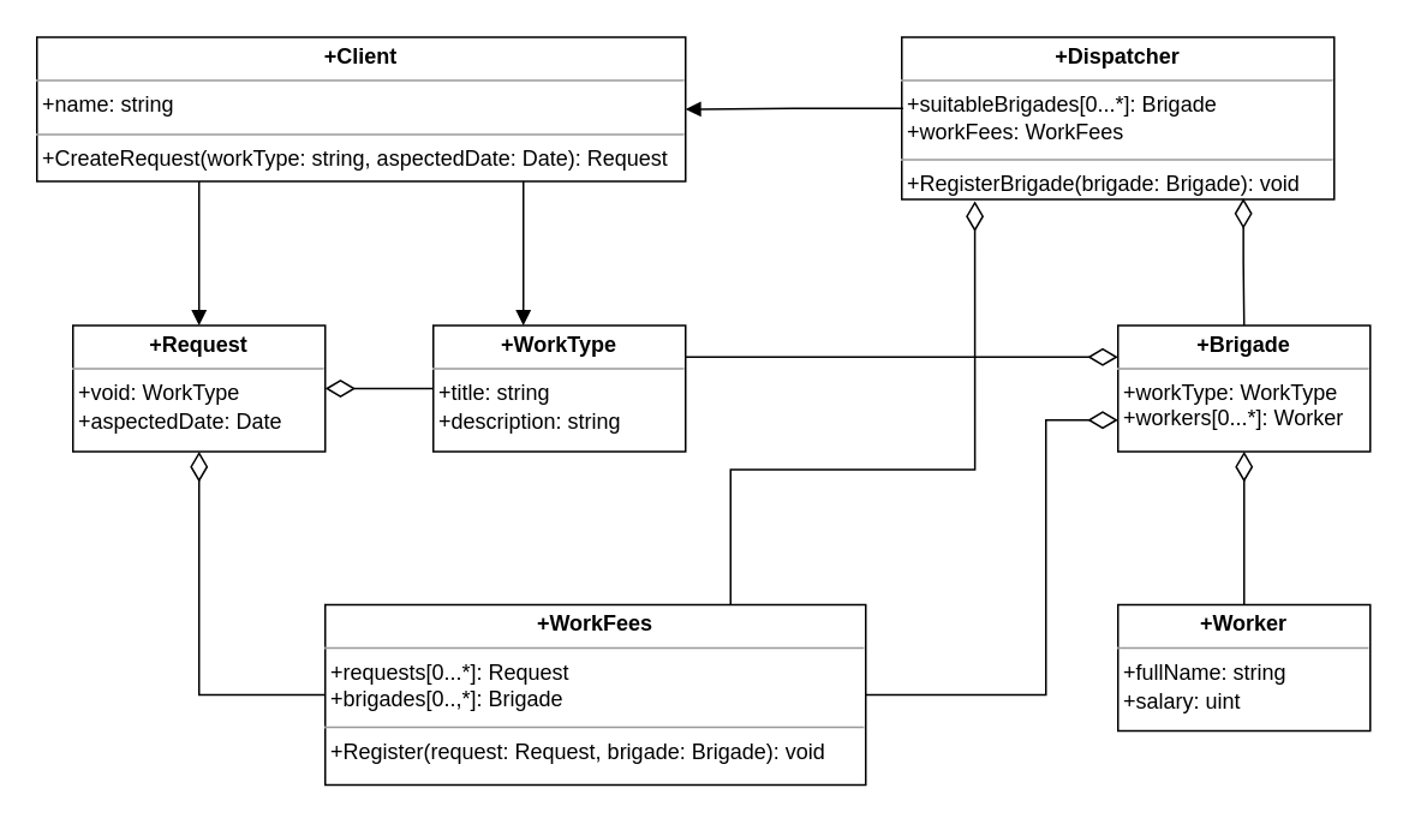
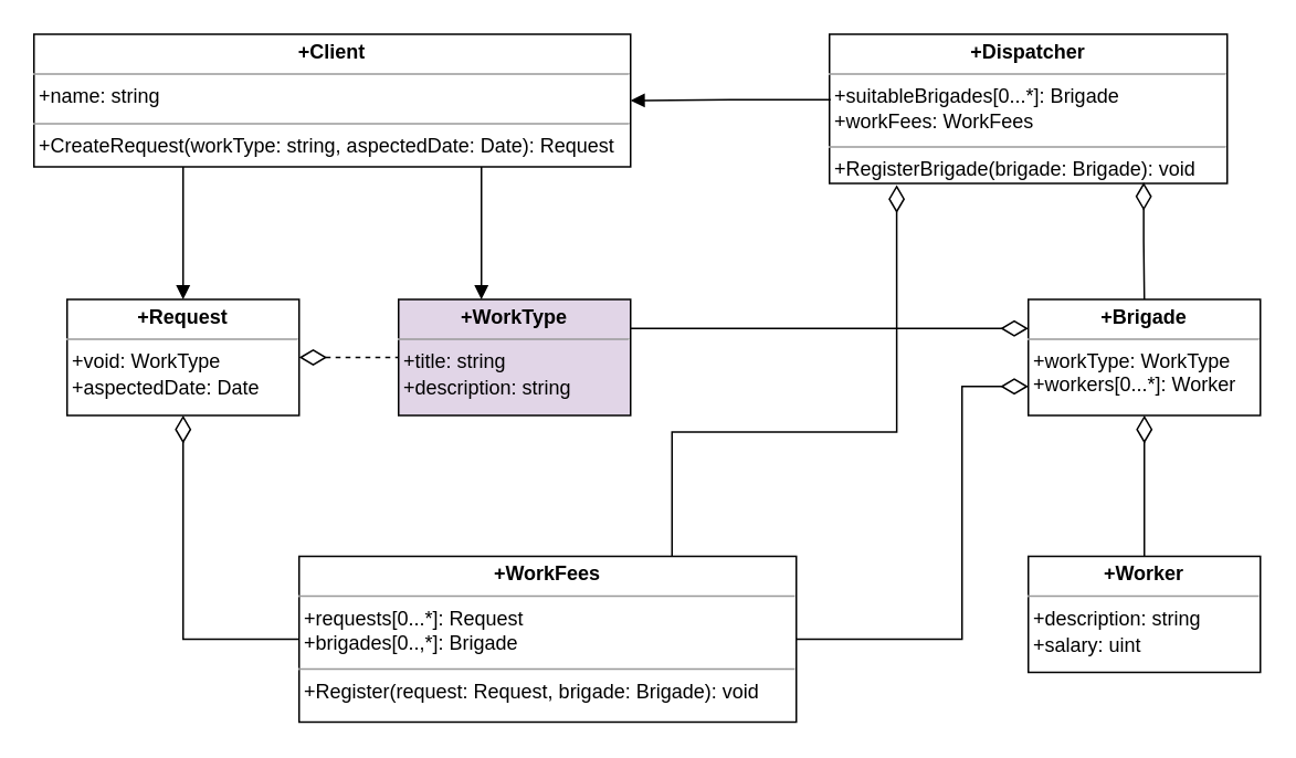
  <mxCell id="0" />
  <mxCell id="1" parent="0" />
  <mxCell id="2" value="&lt;p style=&quot;margin:0px;margin-top:4px;text-align:center;&quot;&gt;&lt;b&gt;+Client&lt;/b&gt;&lt;/p&gt;&lt;hr size=&quot;1&quot;&gt;&amp;nbsp;+name: string&lt;div style=&quot;height:2px;&quot;&gt;&lt;br&gt;&lt;/div&gt;&lt;hr size=&quot;1&quot;&gt;&lt;div style=&quot;height:2px;&quot;&gt;&amp;nbsp;+CreateRequest(workType: string, aspectedDate: Date): Request&lt;/div&gt;" style="verticalAlign=top;align=left;overflow=fill;fontSize=12;fontFamily=Helvetica;html=1;whiteSpace=wrap;" parent="1" vertex="1"><mxGeometry x="20" y="20" width="360" height="80" as="geometry" /></mxCell>
  <mxCell id="3" value="&lt;p style=&quot;margin:0px;margin-top:4px;text-align:center;&quot;&gt;&lt;b&gt;+Request&lt;/b&gt;&lt;/p&gt;&lt;hr size=&quot;1&quot;&gt;&lt;div style=&quot;height:2px;&quot;&gt;&amp;nbsp;+void: WorkType&lt;/div&gt;&lt;div style=&quot;height:2px;&quot;&gt;&lt;br&gt;&lt;/div&gt;&lt;div style=&quot;height:2px;&quot;&gt;&lt;br&gt;&lt;/div&gt;&lt;div style=&quot;height:2px;&quot;&gt;&lt;br&gt;&lt;/div&gt;&lt;div style=&quot;height:2px;&quot;&gt;&lt;br&gt;&lt;/div&gt;&lt;div style=&quot;height:2px;&quot;&gt;&lt;br&gt;&lt;/div&gt;&lt;div style=&quot;height:2px;&quot;&gt;&lt;br&gt;&lt;/div&gt;&lt;div style=&quot;height:2px;&quot;&gt;&lt;br&gt;&lt;/div&gt;&lt;div style=&quot;height:2px;&quot;&gt;&amp;nbsp;+aspectedDate: Date&lt;/div&gt;" style="verticalAlign=top;align=left;overflow=fill;fontSize=12;fontFamily=Helvetica;html=1;whiteSpace=wrap;" parent="1" vertex="1"><mxGeometry x="40" y="180" width="140" height="70" as="geometry" /></mxCell>
  <mxCell id="4" value="&lt;p style=&quot;margin:0px;margin-top:4px;text-align:center;&quot;&gt;&lt;b&gt;+Dispatcher&lt;/b&gt;&lt;/p&gt;&lt;hr size=&quot;1&quot;&gt;&amp;nbsp;+suitableBrigades[0...*]: Brigade&lt;br&gt;&amp;nbsp;+workFees: WorkFees&lt;br&gt;&lt;div style=&quot;height:2px;&quot;&gt;&lt;/div&gt;&lt;hr size=&quot;1&quot;&gt;&lt;div style=&quot;height:2px;&quot;&gt;&amp;nbsp;+RegisterBrigade(brigade: Brigade): void&lt;/div&gt;" style="verticalAlign=top;align=left;overflow=fill;fontSize=12;fontFamily=Helvetica;html=1;whiteSpace=wrap;" parent="1" vertex="1"><mxGeometry x="500" y="20" width="240" height="90" as="geometry" /></mxCell>
  <mxCell id="5" value="&lt;p style=&quot;margin:0px;margin-top:4px;text-align:center;&quot;&gt;&lt;b&gt;+Brigade&lt;/b&gt;&lt;/p&gt;&lt;hr size=&quot;1&quot;&gt;&lt;div style=&quot;height:2px;&quot;&gt;&amp;nbsp;+workType: WorkType&lt;/div&gt;&lt;div style=&quot;height:2px;&quot;&gt;&lt;br&gt;&lt;/div&gt;&lt;div style=&quot;height:2px;&quot;&gt;&lt;br&gt;&lt;/div&gt;&lt;div style=&quot;height:2px;&quot;&gt;&lt;br&gt;&lt;/div&gt;&lt;div style=&quot;height:2px;&quot;&gt;&lt;br&gt;&lt;/div&gt;&lt;div style=&quot;height:2px;&quot;&gt;&lt;br&gt;&lt;/div&gt;&lt;div style=&quot;height:2px;&quot;&gt;&lt;br&gt;&lt;/div&gt;&lt;div style=&quot;height:2px;&quot;&gt;&amp;nbsp;+workers[0...*]: Worker&lt;/div&gt;" style="verticalAlign=top;align=left;overflow=fill;fontSize=12;fontFamily=Helvetica;html=1;whiteSpace=wrap;" vertex="1" parent="1"><mxGeometry x="620" y="180" width="140" height="70" as="geometry" /></mxCell>
- <mxCell id="6" value="&lt;p style=&quot;margin:0px;margin-top:4px;text-align:center;&quot;&gt;&lt;b&gt;+WorkType&lt;/b&gt;&lt;/p&gt;&lt;hr size=&quot;1&quot;&gt;&lt;div style=&quot;height:2px;&quot;&gt;&amp;nbsp;+title: string&lt;/div&gt;&lt;div style=&quot;height:2px;&quot;&gt;&lt;br&gt;&lt;/div&gt;&lt;div style=&quot;height:2px;&quot;&gt;&lt;span style=&quot;white-space: pre;&quot;&gt;&#09;&lt;/span&gt;&lt;br&gt;&lt;/div&gt;&lt;div style=&quot;height:2px;&quot;&gt;&lt;br&gt;&lt;/div&gt;&lt;div style=&quot;height:2px;&quot;&gt;&lt;br&gt;&lt;/div&gt;&lt;div style=&quot;height:2px;&quot;&gt;&lt;br&gt;&lt;/div&gt;&lt;div style=&quot;height:2px;&quot;&gt;&lt;br&gt;&lt;/div&gt;&lt;div style=&quot;height:2px;&quot;&gt;&lt;br&gt;&lt;/div&gt;&lt;div style=&quot;height:2px;&quot;&gt;&amp;nbsp;+description: string&lt;/div&gt;" style="verticalAlign=top;align=left;overflow=fill;fontSize=12;fontFamily=Helvetica;html=1;whiteSpace=wrap;" vertex="1" parent="1"><mxGeometry x="240" y="180" width="140" height="70" as="geometry" /></mxCell>
+ <mxCell id="6" value="&lt;p style=&quot;margin:0px;margin-top:4px;text-align:center;&quot;&gt;&lt;b&gt;+WorkType&lt;/b&gt;&lt;/p&gt;&lt;hr size=&quot;1&quot;&gt;&lt;div style=&quot;height:2px;&quot;&gt;&amp;nbsp;+title: string&lt;/div&gt;&lt;div style=&quot;height:2px;&quot;&gt;&lt;br&gt;&lt;/div&gt;&lt;div style=&quot;height:2px;&quot;&gt;&lt;span style=&quot;white-space: pre;&quot;&gt;&#09;&lt;/span&gt;&lt;br&gt;&lt;/div&gt;&lt;div style=&quot;height:2px;&quot;&gt;&lt;br&gt;&lt;/div&gt;&lt;div style=&quot;height:2px;&quot;&gt;&lt;br&gt;&lt;/div&gt;&lt;div style=&quot;height:2px;&quot;&gt;&lt;br&gt;&lt;/div&gt;&lt;div style=&quot;height:2px;&quot;&gt;&lt;br&gt;&lt;/div&gt;&lt;div style=&quot;height:2px;&quot;&gt;&lt;br&gt;&lt;/div&gt;&lt;div style=&quot;height:2px;&quot;&gt;&amp;nbsp;+description: string&lt;/div&gt;" style="verticalAlign=top;align=left;overflow=fill;fontSize=12;fontFamily=Helvetica;html=1;whiteSpace=wrap;fillColor=#e1d5e7;" vertex="1" parent="1"><mxGeometry x="240" y="180" width="140" height="70" as="geometry" /></mxCell>
  <mxCell id="7" value="&lt;p style=&quot;margin:0px;margin-top:4px;text-align:center;&quot;&gt;&lt;b&gt;+WorkFees&lt;/b&gt;&lt;/p&gt;&lt;hr size=&quot;1&quot;&gt;&amp;nbsp;+requests[0...*]: Request&lt;br&gt;&amp;nbsp;+brigades[0..,*]: Brigade&lt;br&gt;&lt;div style=&quot;height:2px;&quot;&gt;&lt;/div&gt;&lt;hr size=&quot;1&quot;&gt;&lt;div style=&quot;height:2px;&quot;&gt;&amp;nbsp;+Register(request: Request, brigade: Brigade): void&lt;/div&gt;" style="verticalAlign=top;align=left;overflow=fill;fontSize=12;fontFamily=Helvetica;html=1;whiteSpace=wrap;" vertex="1" parent="1"><mxGeometry x="180" y="335" width="300" height="100" as="geometry" /></mxCell>
- <mxCell id="8" value="&lt;p style=&quot;margin:0px;margin-top:4px;text-align:center;&quot;&gt;&lt;b&gt;+Worker&lt;/b&gt;&lt;/p&gt;&lt;hr size=&quot;1&quot;&gt;&lt;div style=&quot;height:2px;&quot;&gt;&amp;nbsp;+fullName: string&lt;/div&gt;&lt;div style=&quot;height:2px;&quot;&gt;&lt;br&gt;&lt;/div&gt;&lt;div style=&quot;height:2px;&quot;&gt;&lt;br&gt;&lt;/div&gt;&lt;div style=&quot;height:2px;&quot;&gt;&lt;br&gt;&lt;/div&gt;&lt;div style=&quot;height:2px;&quot;&gt;&lt;br&gt;&lt;/div&gt;&lt;div style=&quot;height:2px;&quot;&gt;&lt;br&gt;&lt;/div&gt;&lt;div style=&quot;height:2px;&quot;&gt;&lt;br&gt;&lt;/div&gt;&lt;div style=&quot;height:2px;&quot;&gt;&lt;br&gt;&lt;/div&gt;&lt;div style=&quot;height:2px;&quot;&gt;&amp;nbsp;+salary: uint&lt;/div&gt;" style="verticalAlign=top;align=left;overflow=fill;fontSize=12;fontFamily=Helvetica;html=1;whiteSpace=wrap;" vertex="1" parent="1"><mxGeometry x="620" y="335" width="140" height="70" as="geometry" /></mxCell>
+ <mxCell id="8" value="&lt;p style=&quot;margin:0px;margin-top:4px;text-align:center;&quot;&gt;&lt;b&gt;+Worker&lt;/b&gt;&lt;/p&gt;&lt;hr size=&quot;1&quot;&gt;&lt;div style=&quot;height:2px;&quot;&gt;&amp;nbsp;+description: string&lt;/div&gt;&lt;div style=&quot;height:2px;&quot;&gt;&lt;br&gt;&lt;/div&gt;&lt;div style=&quot;height:2px;&quot;&gt;&lt;br&gt;&lt;/div&gt;&lt;div style=&quot;height:2px;&quot;&gt;&lt;br&gt;&lt;/div&gt;&lt;div style=&quot;height:2px;&quot;&gt;&lt;br&gt;&lt;/div&gt;&lt;div style=&quot;height:2px;&quot;&gt;&lt;br&gt;&lt;/div&gt;&lt;div style=&quot;height:2px;&quot;&gt;&lt;br&gt;&lt;/div&gt;&lt;div style=&quot;height:2px;&quot;&gt;&lt;br&gt;&lt;/div&gt;&lt;div style=&quot;height:2px;&quot;&gt;&amp;nbsp;+salary: uint&lt;/div&gt;" style="verticalAlign=top;align=left;overflow=fill;fontSize=12;fontFamily=Helvetica;html=1;whiteSpace=wrap;" vertex="1" parent="1"><mxGeometry x="620" y="335" width="140" height="70" as="geometry" /></mxCell>
  <mxCell id="9" value="" style="endArrow=block;endFill=1;html=1;edgeStyle=orthogonalEdgeStyle;align=left;verticalAlign=top;rounded=0;exitX=0.25;exitY=1;exitDx=0;exitDy=0;entryX=0.5;entryY=0;entryDx=0;entryDy=0;" edge="1" parent="1" source="2" target="3"><mxGeometry x="-1" relative="1" as="geometry"><mxPoint x="50" y="300" as="sourcePoint" /><mxPoint x="210" y="300" as="targetPoint" /></mxGeometry></mxCell>
  <mxCell id="10" value="" style="endArrow=block;endFill=1;html=1;edgeStyle=orthogonalEdgeStyle;align=left;verticalAlign=top;rounded=0;exitX=0.75;exitY=1;exitDx=0;exitDy=0;entryX=0.357;entryY=0;entryDx=0;entryDy=0;entryPerimeter=0;" edge="1" parent="1" source="2" target="6"><mxGeometry x="-1" relative="1" as="geometry"><mxPoint x="290" y="120" as="sourcePoint" /><mxPoint x="340" y="130" as="targetPoint" /></mxGeometry></mxCell>
  <mxCell id="11" value="" style="endArrow=none;html=1;endSize=12;startArrow=diamondThin;startSize=14;startFill=0;edgeStyle=orthogonalEdgeStyle;align=left;verticalAlign=bottom;rounded=0;endFill=0;exitX=0.5;exitY=1;exitDx=0;exitDy=0;entryX=0;entryY=0.5;entryDx=0;entryDy=0;" edge="1" parent="1" source="3" target="7"><mxGeometry x="-1" y="3" relative="1" as="geometry"><mxPoint x="50" y="480" as="sourcePoint" /><mxPoint x="210" y="480" as="targetPoint" /></mxGeometry></mxCell>
- <mxCell id="12" value="" style="endArrow=none;html=1;endSize=12;startArrow=diamondThin;startSize=14;startFill=0;edgeStyle=orthogonalEdgeStyle;align=left;verticalAlign=bottom;rounded=0;endFill=0;exitX=1;exitY=0.5;exitDx=0;exitDy=0;entryX=0;entryY=0.5;entryDx=0;entryDy=0;" edge="1" parent="1" source="3" target="6"><mxGeometry x="-1" y="3" relative="1" as="geometry"><mxPoint x="120" y="260" as="sourcePoint" /><mxPoint x="190" y="395" as="targetPoint" /></mxGeometry></mxCell>
+ <mxCell id="12" value="" style="endArrow=none;html=1;endSize=12;startArrow=diamondThin;startSize=14;startFill=0;edgeStyle=orthogonalEdgeStyle;align=left;verticalAlign=bottom;rounded=0;endFill=0;exitX=1;exitY=0.5;exitDx=0;exitDy=0;entryX=0;entryY=0.5;entryDx=0;entryDy=0;dashed=1;" edge="1" parent="1" source="3" target="6"><mxGeometry x="-1" y="3" relative="1" as="geometry"><mxPoint x="120" y="260" as="sourcePoint" /><mxPoint x="190" y="395" as="targetPoint" /></mxGeometry></mxCell>
  <mxCell id="13" value="" style="endArrow=none;html=1;endSize=12;startArrow=diamondThin;startSize=14;startFill=0;edgeStyle=orthogonalEdgeStyle;align=left;verticalAlign=bottom;rounded=0;endFill=0;entryX=1;entryY=0.5;entryDx=0;entryDy=0;exitX=0;exitY=0.75;exitDx=0;exitDy=0;" edge="1" parent="1" source="5" target="7"><mxGeometry x="-1" y="3" relative="1" as="geometry"><mxPoint x="600" y="340" as="sourcePoint" /><mxPoint x="490" y="325" as="targetPoint" /><Array as="points"><mxPoint x="580" y="232" /><mxPoint x="580" y="385" /></Array></mxGeometry></mxCell>
  <mxCell id="14" value="" style="endArrow=none;html=1;endSize=12;startArrow=diamondThin;startSize=14;startFill=0;edgeStyle=orthogonalEdgeStyle;align=left;verticalAlign=bottom;rounded=0;endFill=0;exitX=0.5;exitY=1;exitDx=0;exitDy=0;entryX=0.5;entryY=0;entryDx=0;entryDy=0;" edge="1" parent="1" source="5" target="8"><mxGeometry x="-1" y="3" relative="1" as="geometry"><mxPoint x="430" y="290" as="sourcePoint" /><mxPoint x="500" y="425" as="targetPoint" /></mxGeometry></mxCell>
  <mxCell id="15" value="" style="endArrow=none;html=1;endSize=12;startArrow=diamondThin;startSize=14;startFill=0;edgeStyle=orthogonalEdgeStyle;align=left;verticalAlign=bottom;rounded=0;endFill=0;entryX=0.5;entryY=0;entryDx=0;entryDy=0;exitX=0.79;exitY=0.993;exitDx=0;exitDy=0;exitPerimeter=0;" edge="1" parent="1" source="4" target="5"><mxGeometry x="-1" y="3" relative="1" as="geometry"><mxPoint x="710" y="140" as="sourcePoint" /><mxPoint x="790.07" y="165.81" as="targetPoint" /></mxGeometry></mxCell>
  <mxCell id="16" value="" style="endArrow=none;html=1;endSize=12;startArrow=diamondThin;startSize=14;startFill=0;edgeStyle=orthogonalEdgeStyle;align=left;verticalAlign=bottom;rounded=0;endFill=0;exitX=0.169;exitY=1.011;exitDx=0;exitDy=0;entryX=0.75;entryY=0;entryDx=0;entryDy=0;exitPerimeter=0;" edge="1" parent="1" source="4" target="7"><mxGeometry x="-1" y="3" relative="1" as="geometry"><mxPoint x="409.49" y="170" as="sourcePoint" /><mxPoint x="479.49" y="305" as="targetPoint" /><Array as="points"><mxPoint x="541" y="260" /><mxPoint x="405" y="260" /></Array></mxGeometry></mxCell>
  <mxCell id="17" value="" style="endArrow=none;html=1;endSize=12;startArrow=diamondThin;startSize=14;startFill=0;edgeStyle=orthogonalEdgeStyle;align=left;verticalAlign=bottom;rounded=0;endFill=0;exitX=0;exitY=0.25;exitDx=0;exitDy=0;entryX=1;entryY=0.25;entryDx=0;entryDy=0;" edge="1" parent="1" source="5" target="6"><mxGeometry x="-1" y="3" relative="1" as="geometry"><mxPoint x="170" y="310" as="sourcePoint" /><mxPoint x="460" y="200" as="targetPoint" /></mxGeometry></mxCell>
  <mxCell id="18" value="" style="endArrow=block;endFill=1;html=1;edgeStyle=orthogonalEdgeStyle;align=left;verticalAlign=top;rounded=0;entryX=1;entryY=0.5;entryDx=0;entryDy=0;exitX=0.003;exitY=0.439;exitDx=0;exitDy=0;exitPerimeter=0;" edge="1" parent="1" source="4" target="2"><mxGeometry x="-1" relative="1" as="geometry"><mxPoint x="480" y="60" as="sourcePoint" /><mxPoint x="440" y="100" as="targetPoint" /></mxGeometry></mxCell>
